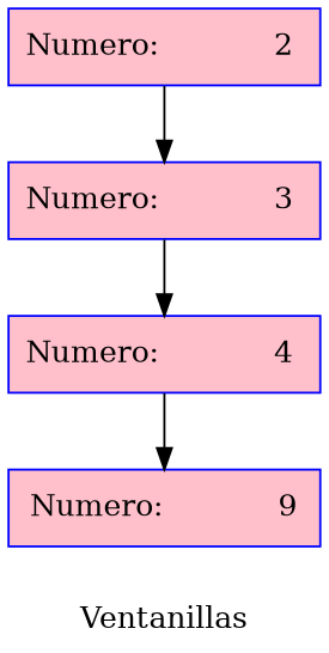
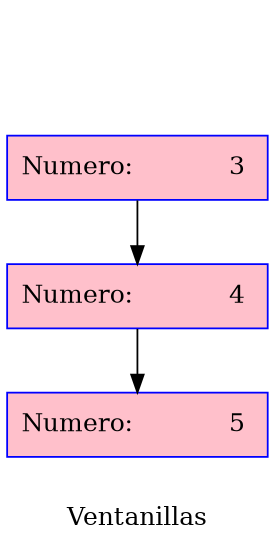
  digraph {
    label=Ventanillas
    rankdir=TB
    node [color=blue fillcolor=pink shape=box style=filled]
-   n1 [label="Numero:            2 "]
    n2 [label="Numero:            3 "]
    n3 [label="Numero:            4 "]
-   n4 [label="Numero:            9"]
-   n1 -> n2
+   n4 [label="Numero:            5 "]
    n2 -> n3
    n3 -> n4
  }
